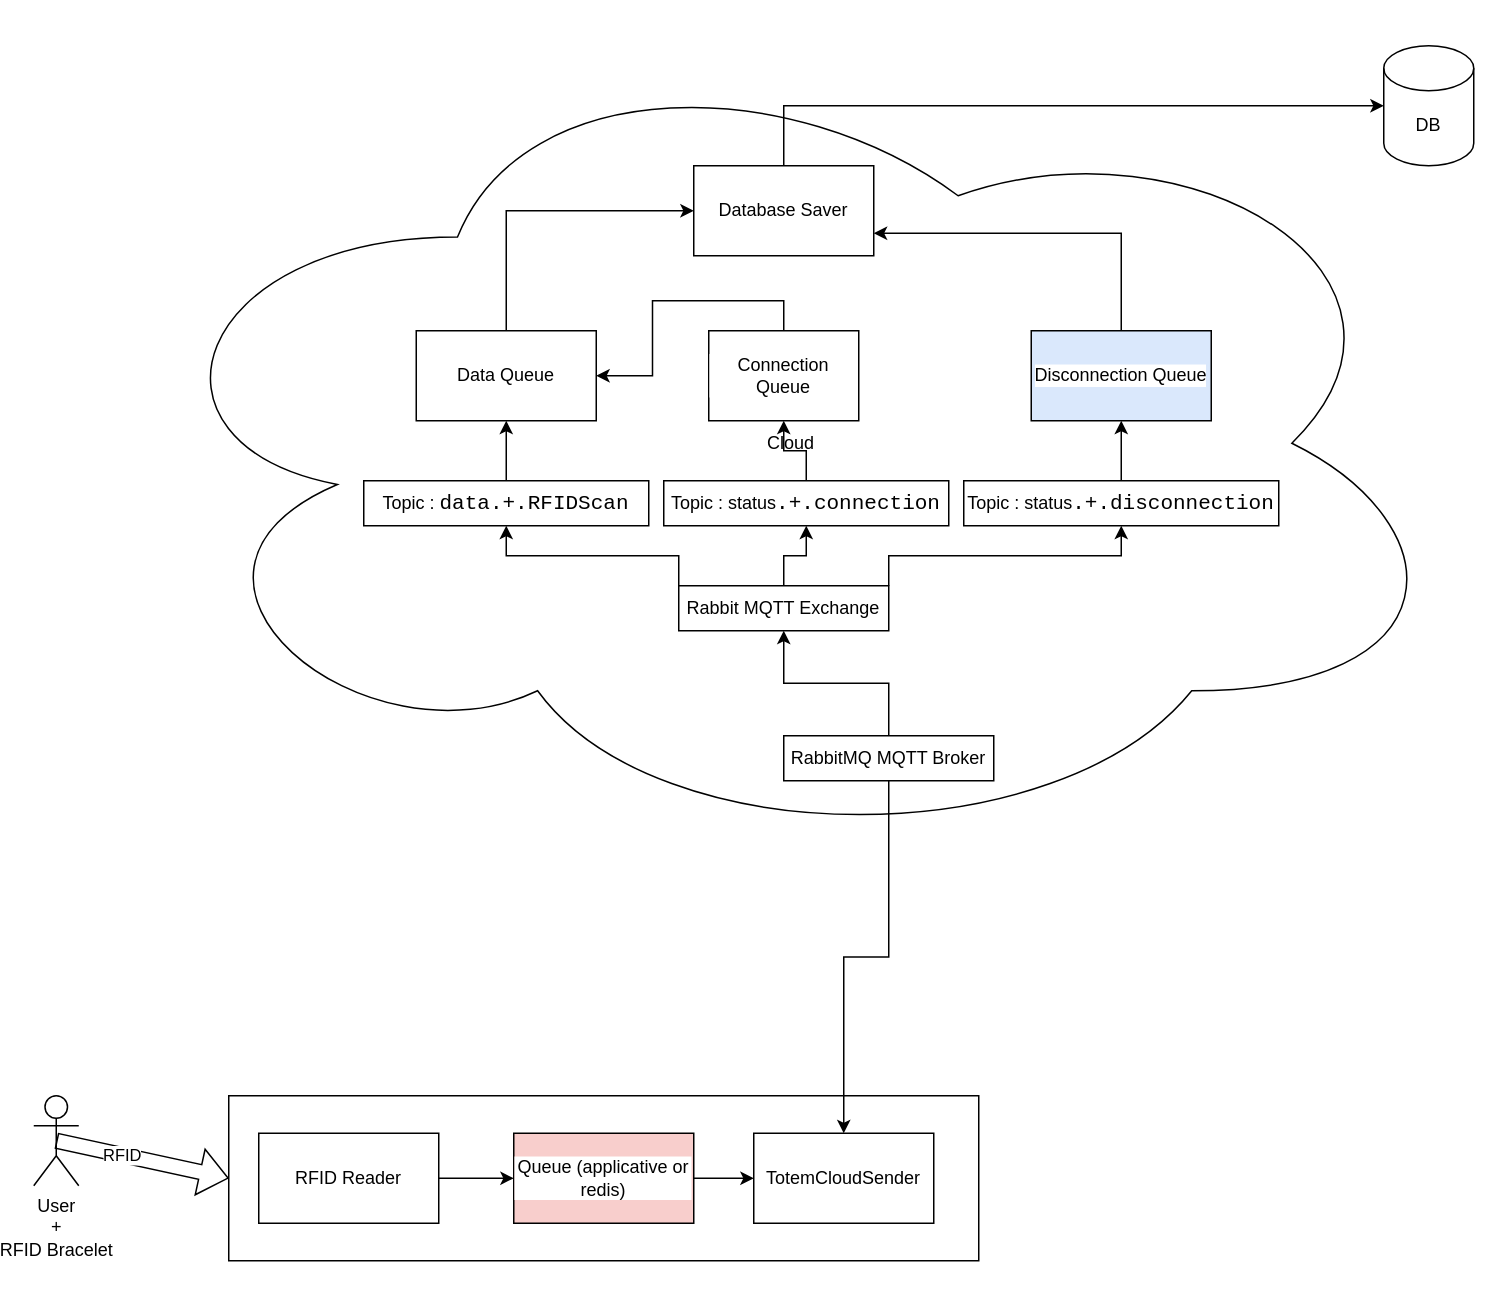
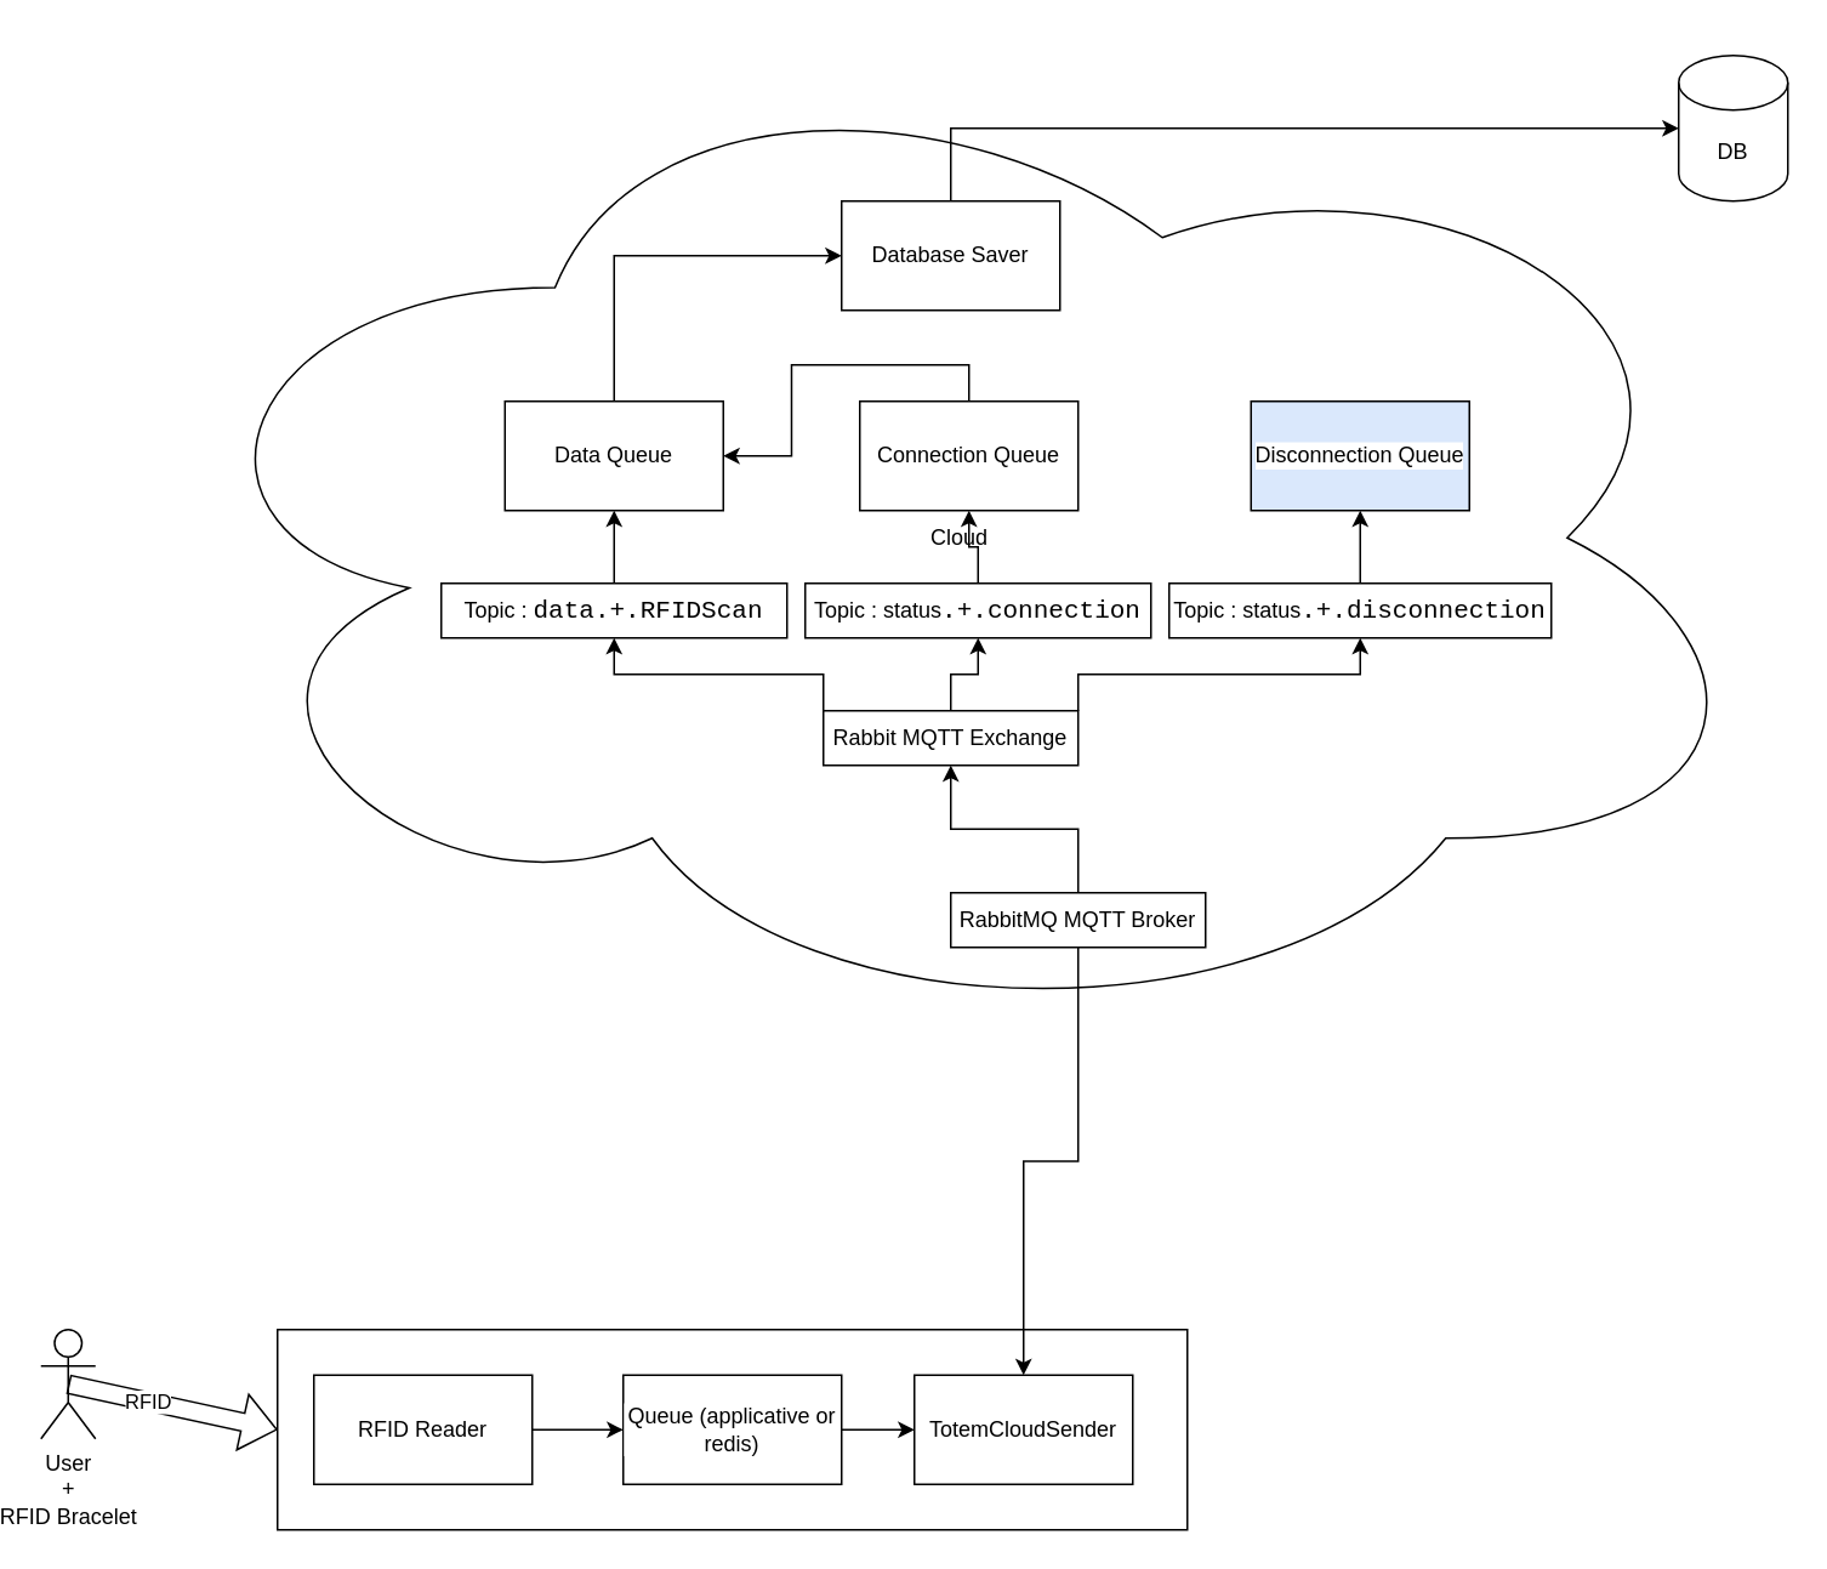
  <mxCell id="0" />
  <mxCell id="1" parent="0" />
  <mxCell id="2" value="User &lt;br&gt;+ &lt;br&gt;RFID Bracelet" style="shape=umlActor;verticalLabelPosition=bottom;verticalAlign=top;html=1;outlineConnect=0;" vertex="1" parent="1"><mxGeometry x="20" y="730" width="30" height="60" as="geometry" /></mxCell>
  <mxCell id="3" value="Totem" style="whiteSpace=wrap;html=1;" vertex="1" parent="1"><mxGeometry x="150" y="730" width="500" height="110" as="geometry" /></mxCell>
  <mxCell id="4" value="" style="shape=flexArrow;endArrow=classic;html=1;rounded=0;exitX=0.5;exitY=0.5;exitDx=0;exitDy=0;exitPerimeter=0;entryX=0;entryY=0.5;entryDx=0;entryDy=0;" edge="1" parent="1" source="2" target="3"><mxGeometry width="50" height="50" relative="1" as="geometry"><mxPoint x="350" y="830" as="sourcePoint" /><mxPoint x="400" y="780" as="targetPoint" /><Array as="points" /></mxGeometry></mxCell>
  <mxCell id="5" value="RFID" style="edgeLabel;html=1;align=center;verticalAlign=middle;resizable=0;points=[];" vertex="1" connectable="0" parent="4"><mxGeometry x="-0.238" relative="1" as="geometry"><mxPoint as="offset" /></mxGeometry></mxCell>
  <mxCell id="6" value="Cloud" style="ellipse;shape=cloud;whiteSpace=wrap;html=1;" vertex="1" parent="1"><mxGeometry x="80" width="890" height="550" as="geometry" y="20" /></mxCell>
  <mxCell id="7" style="edgeStyle=orthogonalEdgeStyle;rounded=0;orthogonalLoop=1;jettySize=auto;html=1;exitX=0.5;exitY=0;exitDx=0;exitDy=0;entryX=0.5;entryY=1;entryDx=0;entryDy=0;" edge="1" parent="1" source="9" target="13"><mxGeometry relative="1" as="geometry" /></mxCell>
  <mxCell id="8" style="edgeStyle=orthogonalEdgeStyle;rounded=0;orthogonalLoop=1;jettySize=auto;html=1;exitX=0.5;exitY=1;exitDx=0;exitDy=0;entryX=0.5;entryY=0;entryDx=0;entryDy=0;fontColor=#000000;" edge="1" parent="1" source="9" target="33"><mxGeometry relative="1" as="geometry" /></mxCell>
  <mxCell id="9" value="RabbitMQ MQTT Broker" style="rounded=0;whiteSpace=wrap;html=1;" vertex="1" parent="1"><mxGeometry x="520" y="490" width="140" height="30" as="geometry" /></mxCell>
  <mxCell id="10" style="edgeStyle=orthogonalEdgeStyle;rounded=0;orthogonalLoop=1;jettySize=auto;html=1;exitX=0;exitY=0;exitDx=0;exitDy=0;entryX=0.5;entryY=1;entryDx=0;entryDy=0;fontColor=#000000;" edge="1" parent="1" source="13" target="17"><mxGeometry relative="1" as="geometry" /></mxCell>
  <mxCell id="11" style="edgeStyle=orthogonalEdgeStyle;rounded=0;orthogonalLoop=1;jettySize=auto;html=1;exitX=0.5;exitY=0;exitDx=0;exitDy=0;entryX=0.5;entryY=1;entryDx=0;entryDy=0;fontColor=#000000;" edge="1" parent="1" source="13" target="15"><mxGeometry relative="1" as="geometry" /></mxCell>
  <mxCell id="12" style="edgeStyle=orthogonalEdgeStyle;rounded=0;orthogonalLoop=1;jettySize=auto;html=1;exitX=1;exitY=0;exitDx=0;exitDy=0;entryX=0.5;entryY=1;entryDx=0;entryDy=0;fontColor=#000000;" edge="1" parent="1" source="13" target="19"><mxGeometry relative="1" as="geometry" /></mxCell>
  <mxCell id="13" value="Rabbit MQTT Exchange" style="rounded=0;whiteSpace=wrap;html=1;" vertex="1" parent="1"><mxGeometry x="450" y="390" width="140" height="30" as="geometry" /></mxCell>
  <mxCell id="14" style="edgeStyle=orthogonalEdgeStyle;rounded=0;orthogonalLoop=1;jettySize=auto;html=1;exitX=0.5;exitY=0;exitDx=0;exitDy=0;entryX=0.5;entryY=1;entryDx=0;entryDy=0;fontColor=#000000;" edge="1" parent="1" source="15" target="23"><mxGeometry relative="1" as="geometry" /></mxCell>
  <mxCell id="15" value="&lt;span style=&quot;background-color: rgb(255 , 255 , 255)&quot;&gt;Topic : status&lt;/span&gt;&lt;span style=&quot;font-family: &amp;#34;consolas&amp;#34; , &amp;#34;courier new&amp;#34; , monospace ; font-size: 14px&quot;&gt;.+.connection&lt;/span&gt;" style="rounded=0;whiteSpace=wrap;html=1;" vertex="1" parent="1"><mxGeometry x="440" y="320" width="190" height="30" as="geometry" /></mxCell>
  <mxCell id="16" style="edgeStyle=orthogonalEdgeStyle;rounded=0;orthogonalLoop=1;jettySize=auto;html=1;exitX=0.5;exitY=0;exitDx=0;exitDy=0;entryX=0.5;entryY=1;entryDx=0;entryDy=0;fontColor=#000000;" edge="1" parent="1" source="17" target="25"><mxGeometry relative="1" as="geometry" /></mxCell>
  <mxCell id="17" value="&lt;span style=&quot;background-color: rgb(255 , 255 , 255)&quot;&gt;Topic :&amp;nbsp;&lt;span style=&quot;font-family: &amp;#34;consolas&amp;#34; , &amp;#34;courier new&amp;#34; , monospace ; font-size: 14px&quot;&gt;data.+.RFIDScan &lt;/span&gt;&lt;/span&gt;" style="rounded=0;whiteSpace=wrap;html=1;" vertex="1" parent="1"><mxGeometry x="240" y="320" width="190" height="30" as="geometry" /></mxCell>
  <mxCell id="18" style="edgeStyle=orthogonalEdgeStyle;rounded=0;orthogonalLoop=1;jettySize=auto;html=1;exitX=0.5;exitY=0;exitDx=0;exitDy=0;entryX=0.5;entryY=1;entryDx=0;entryDy=0;fontColor=#000000;" edge="1" parent="1" source="19" target="21"><mxGeometry relative="1" as="geometry" /></mxCell>
  <mxCell id="19" value="&lt;span style=&quot;background-color: rgb(255 , 255 , 255)&quot;&gt;Topic : status&lt;/span&gt;&lt;span style=&quot;font-family: &amp;#34;consolas&amp;#34; , &amp;#34;courier new&amp;#34; , monospace ; font-size: 14px&quot;&gt;.+.disconnection&lt;/span&gt;" style="rounded=0;whiteSpace=wrap;html=1;" vertex="1" parent="1"><mxGeometry x="640" y="320" width="210" height="30" as="geometry" /></mxCell>
- <mxCell id="20" style="edgeStyle=orthogonalEdgeStyle;rounded=0;orthogonalLoop=1;jettySize=auto;html=1;exitX=0.5;exitY=0;exitDx=0;exitDy=0;entryX=1;entryY=0.75;entryDx=0;entryDy=0;fontColor=#000000;" edge="1" parent="1" source="21" target="27"><mxGeometry relative="1" as="geometry" /></mxCell>
  <mxCell id="21" value="Disconnection Queue" style="rounded=0;whiteSpace=wrap;html=1;labelBackgroundColor=#FFFFFF;fontColor=#000000;fillColor=#dae8fc;" vertex="1" parent="1"><mxGeometry x="685" y="220" width="120" height="60" as="geometry" /></mxCell>
  <mxCell id="22" style="edgeStyle=orthogonalEdgeStyle;rounded=0;orthogonalLoop=1;jettySize=auto;html=1;exitX=0.5;exitY=0;exitDx=0;exitDy=0;fontColor=#000000;" edge="1" parent="1" source="23" target="25"><mxGeometry relative="1" as="geometry" /></mxCell>
- <mxCell id="23" value="Connection Queue" style="rounded=0;whiteSpace=wrap;html=1;labelBackgroundColor=#FFFFFF;fontColor=#000000;" vertex="1" parent="1"><mxGeometry x="470" y="220" width="100" height="60" as="geometry" /></mxCell>
+ <mxCell id="23" value="Connection Queue" style="rounded=0;whiteSpace=wrap;html=1;labelBackgroundColor=#FFFFFF;fontColor=#000000;" vertex="1" parent="1"><mxGeometry x="470" y="220" width="120" height="60" as="geometry" /></mxCell>
  <mxCell id="24" style="edgeStyle=orthogonalEdgeStyle;rounded=0;orthogonalLoop=1;jettySize=auto;html=1;exitX=0.5;exitY=0;exitDx=0;exitDy=0;entryX=0;entryY=0.5;entryDx=0;entryDy=0;fontColor=#000000;" edge="1" parent="1" source="25" target="27"><mxGeometry relative="1" as="geometry" /></mxCell>
  <mxCell id="25" value="Data Queue" style="rounded=0;whiteSpace=wrap;html=1;labelBackgroundColor=#FFFFFF;fontColor=#000000;" vertex="1" parent="1"><mxGeometry x="275" y="220" width="120" height="60" as="geometry" /></mxCell>
  <mxCell id="26" style="edgeStyle=orthogonalEdgeStyle;rounded=0;orthogonalLoop=1;jettySize=auto;html=1;exitX=0.5;exitY=0;exitDx=0;exitDy=0;entryX=0;entryY=0.5;entryDx=0;entryDy=0;entryPerimeter=0;fontColor=#000000;" edge="1" parent="1" source="27" target="28"><mxGeometry relative="1" as="geometry" /></mxCell>
  <mxCell id="27" value="Database Saver" style="rounded=0;whiteSpace=wrap;html=1;labelBackgroundColor=#FFFFFF;fontColor=#000000;" vertex="1" parent="1"><mxGeometry x="460" y="110" width="120" height="60" as="geometry" /></mxCell>
  <mxCell id="28" value="DB" style="shape=cylinder3;whiteSpace=wrap;html=1;boundedLbl=1;backgroundOutline=1;size=15;labelBackgroundColor=#FFFFFF;fontColor=#000000;" vertex="1" parent="1"><mxGeometry x="920" y="30" width="60" height="80" as="geometry" /></mxCell>
  <mxCell id="29" style="edgeStyle=orthogonalEdgeStyle;rounded=0;orthogonalLoop=1;jettySize=auto;html=1;exitX=1;exitY=0.5;exitDx=0;exitDy=0;entryX=0;entryY=0.5;entryDx=0;entryDy=0;fontColor=#000000;" edge="1" parent="1" source="30" target="32"><mxGeometry relative="1" as="geometry" /></mxCell>
  <mxCell id="30" value="RFID Reader" style="rounded=0;whiteSpace=wrap;html=1;labelBackgroundColor=#FFFFFF;fontColor=#000000;" vertex="1" parent="1"><mxGeometry x="170" y="755" width="120" height="60" as="geometry" /></mxCell>
  <mxCell id="31" style="edgeStyle=orthogonalEdgeStyle;rounded=0;orthogonalLoop=1;jettySize=auto;html=1;exitX=1;exitY=0.5;exitDx=0;exitDy=0;entryX=0;entryY=0.5;entryDx=0;entryDy=0;fontColor=#000000;" edge="1" parent="1" source="32" target="33"><mxGeometry relative="1" as="geometry" /></mxCell>
- <mxCell id="32" value="Queue (applicative or redis)" style="rounded=0;whiteSpace=wrap;html=1;labelBackgroundColor=#FFFFFF;fontColor=#000000;fillColor=#f8cecc;" vertex="1" parent="1"><mxGeometry x="340" y="755" width="120" height="60" as="geometry" /></mxCell>
+ <mxCell id="32" value="Queue (applicative or redis)" style="rounded=0;whiteSpace=wrap;html=1;labelBackgroundColor=#FFFFFF;fontColor=#000000;" vertex="1" parent="1"><mxGeometry x="340" y="755" width="120" height="60" as="geometry" /></mxCell>
  <mxCell id="33" value="TotemCloudSender" style="rounded=0;whiteSpace=wrap;html=1;labelBackgroundColor=#FFFFFF;fontColor=#000000;" vertex="1" parent="1"><mxGeometry x="500" y="755" width="120" height="60" as="geometry" /></mxCell>
